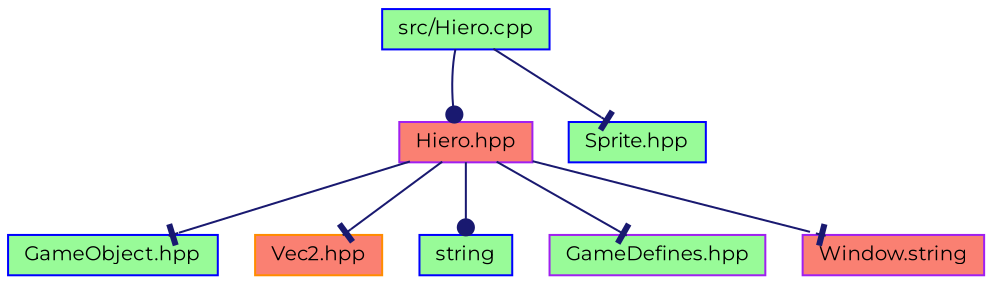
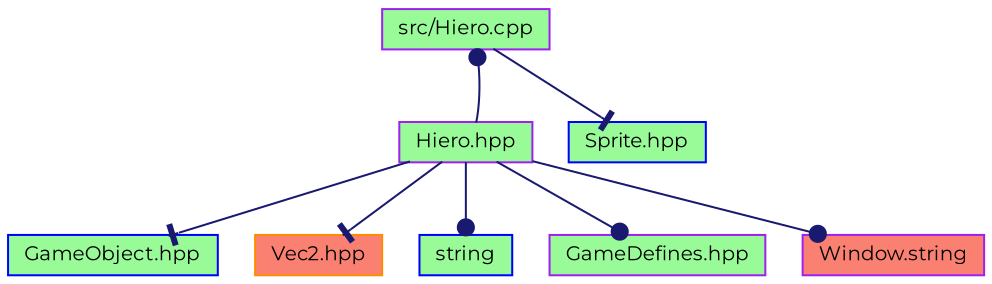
  digraph {
    fontname=Montserrat
    node [color=blue fillcolor=palegreen fontname=Montserrat fontsize=10 shape=record style=filled]
    edge [arrowhead=tee color=midnightblue fontname=Montserrat fontsize=10 labelfontname=Helvetica labelfontsize=10 style=solid]
-   n1 [fontcolor=black height=0.2 label="src/Hiero.cpp" width=0.4]
-   n2 [color=purple fillcolor=salmon height=0.2 label="Hiero.hpp" width=0.4]
+   n1 [color=purple fontcolor=black height=0.2 label="src/Hiero.cpp" width=0.4]
+   n2 [color=purple height=0.2 label="Hiero.hpp" width=0.4]
    n3 [height=0.2 label="Sprite.hpp" width=0.4]
    n4 [height=0.2 label="GameObject.hpp" width=0.4]
    n5 [color=darkorange fillcolor=salmon height=0.2 label="Vec2.hpp" width=0.4]
    n6 [height=0.2 label=string width=0.4]
    n7 [color=purple height=0.2 label="GameDefines.hpp" width=0.4]
    n8 [color=purple fillcolor=salmon height=0.2 label="Window.string" width=0.4]
-   n1 -> n2 [arrowhead=dot]
+   n2 -> n1 [arrowhead=dot]
    n1 -> n3
    n2 -> n4
    n2 -> n5
    n2 -> n6 [arrowhead=dot]
-   n2 -> n7
-   n2 -> n8
+   n2 -> n7 [arrowhead=dot]
+   n2 -> n8 [arrowhead=dot]
  }
